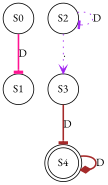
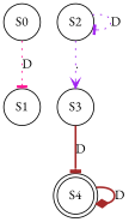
  digraph {
    fontname="EB Garamond"
    node [fontname="EB Garamond" shape=circle]
    edge [arrowhead=tee color=purple fontname="EB Garamond" style=bold]
    n1 [label=S0]
    n2 [label=S1]
    n3 [label=S2]
    n4 [label=S3]
    n5 [label=S4 shape=doublecircle]
-   n1 -> n2 [color=deeppink label=D]
+   n1 -> n2 [color=deeppink label=D style=dotted]
    n3 -> n3 [label=D style=dotted]
    n3 -> n4 [arrowhead=vee label="." style=dotted]
    n4 -> n5 [color=brown label=D]
    n5 -> n5 [arrowhead=diamond color=brown label=D]
  }
